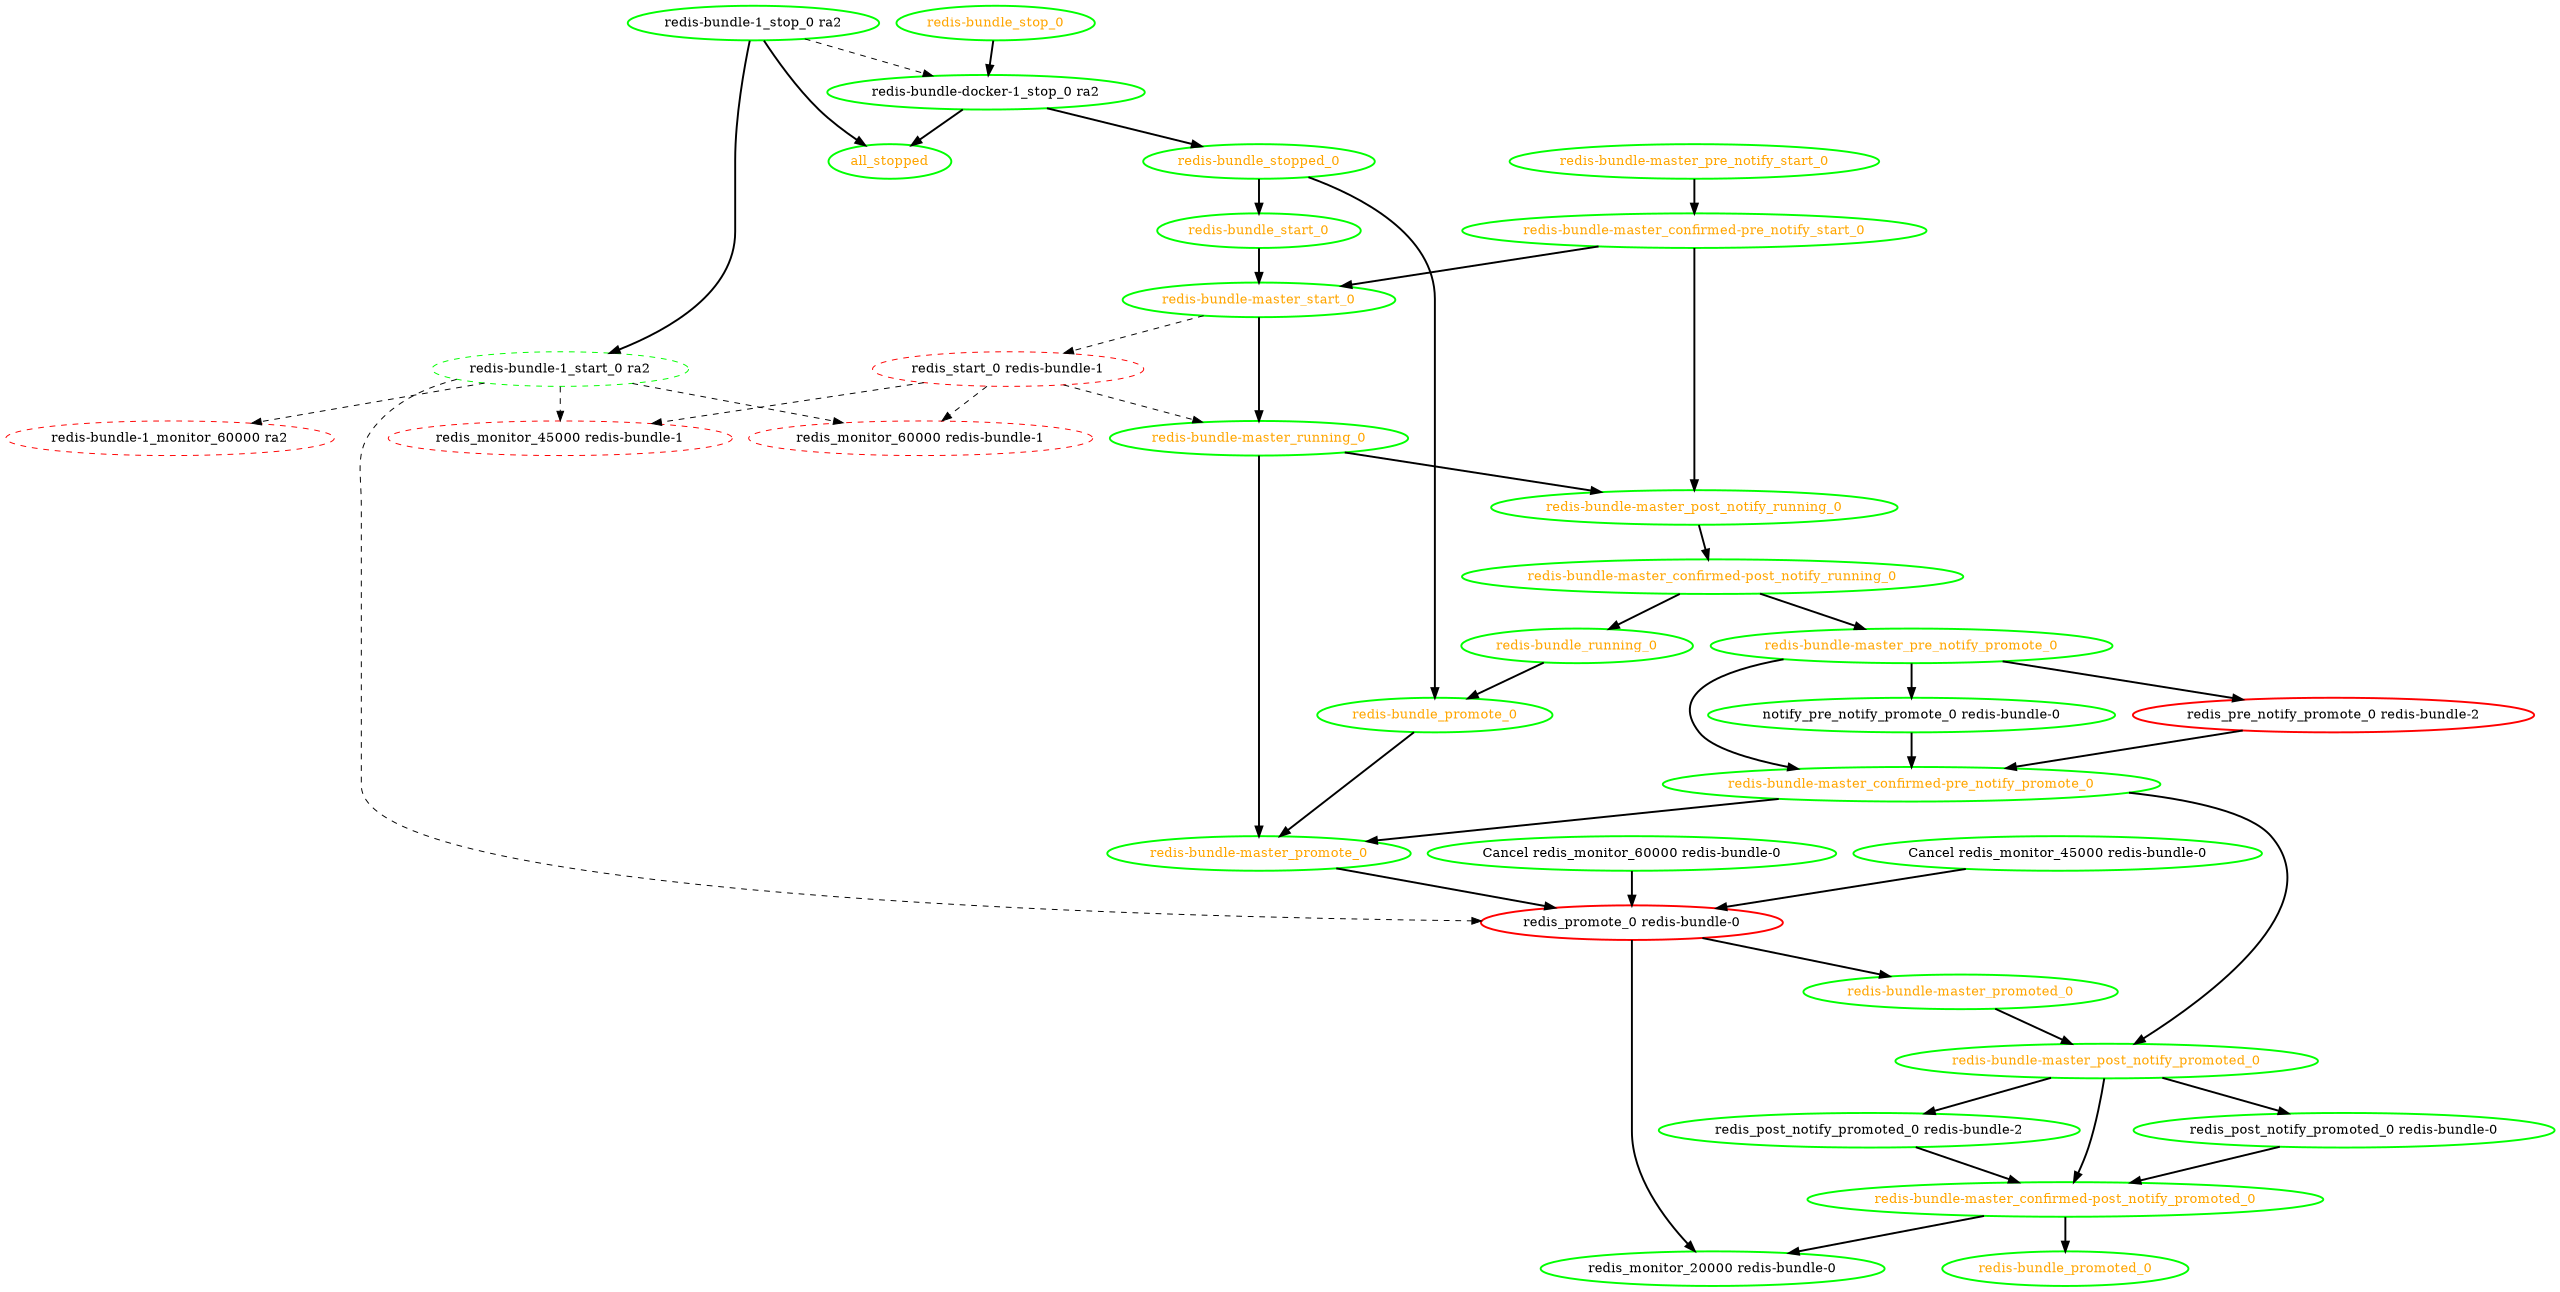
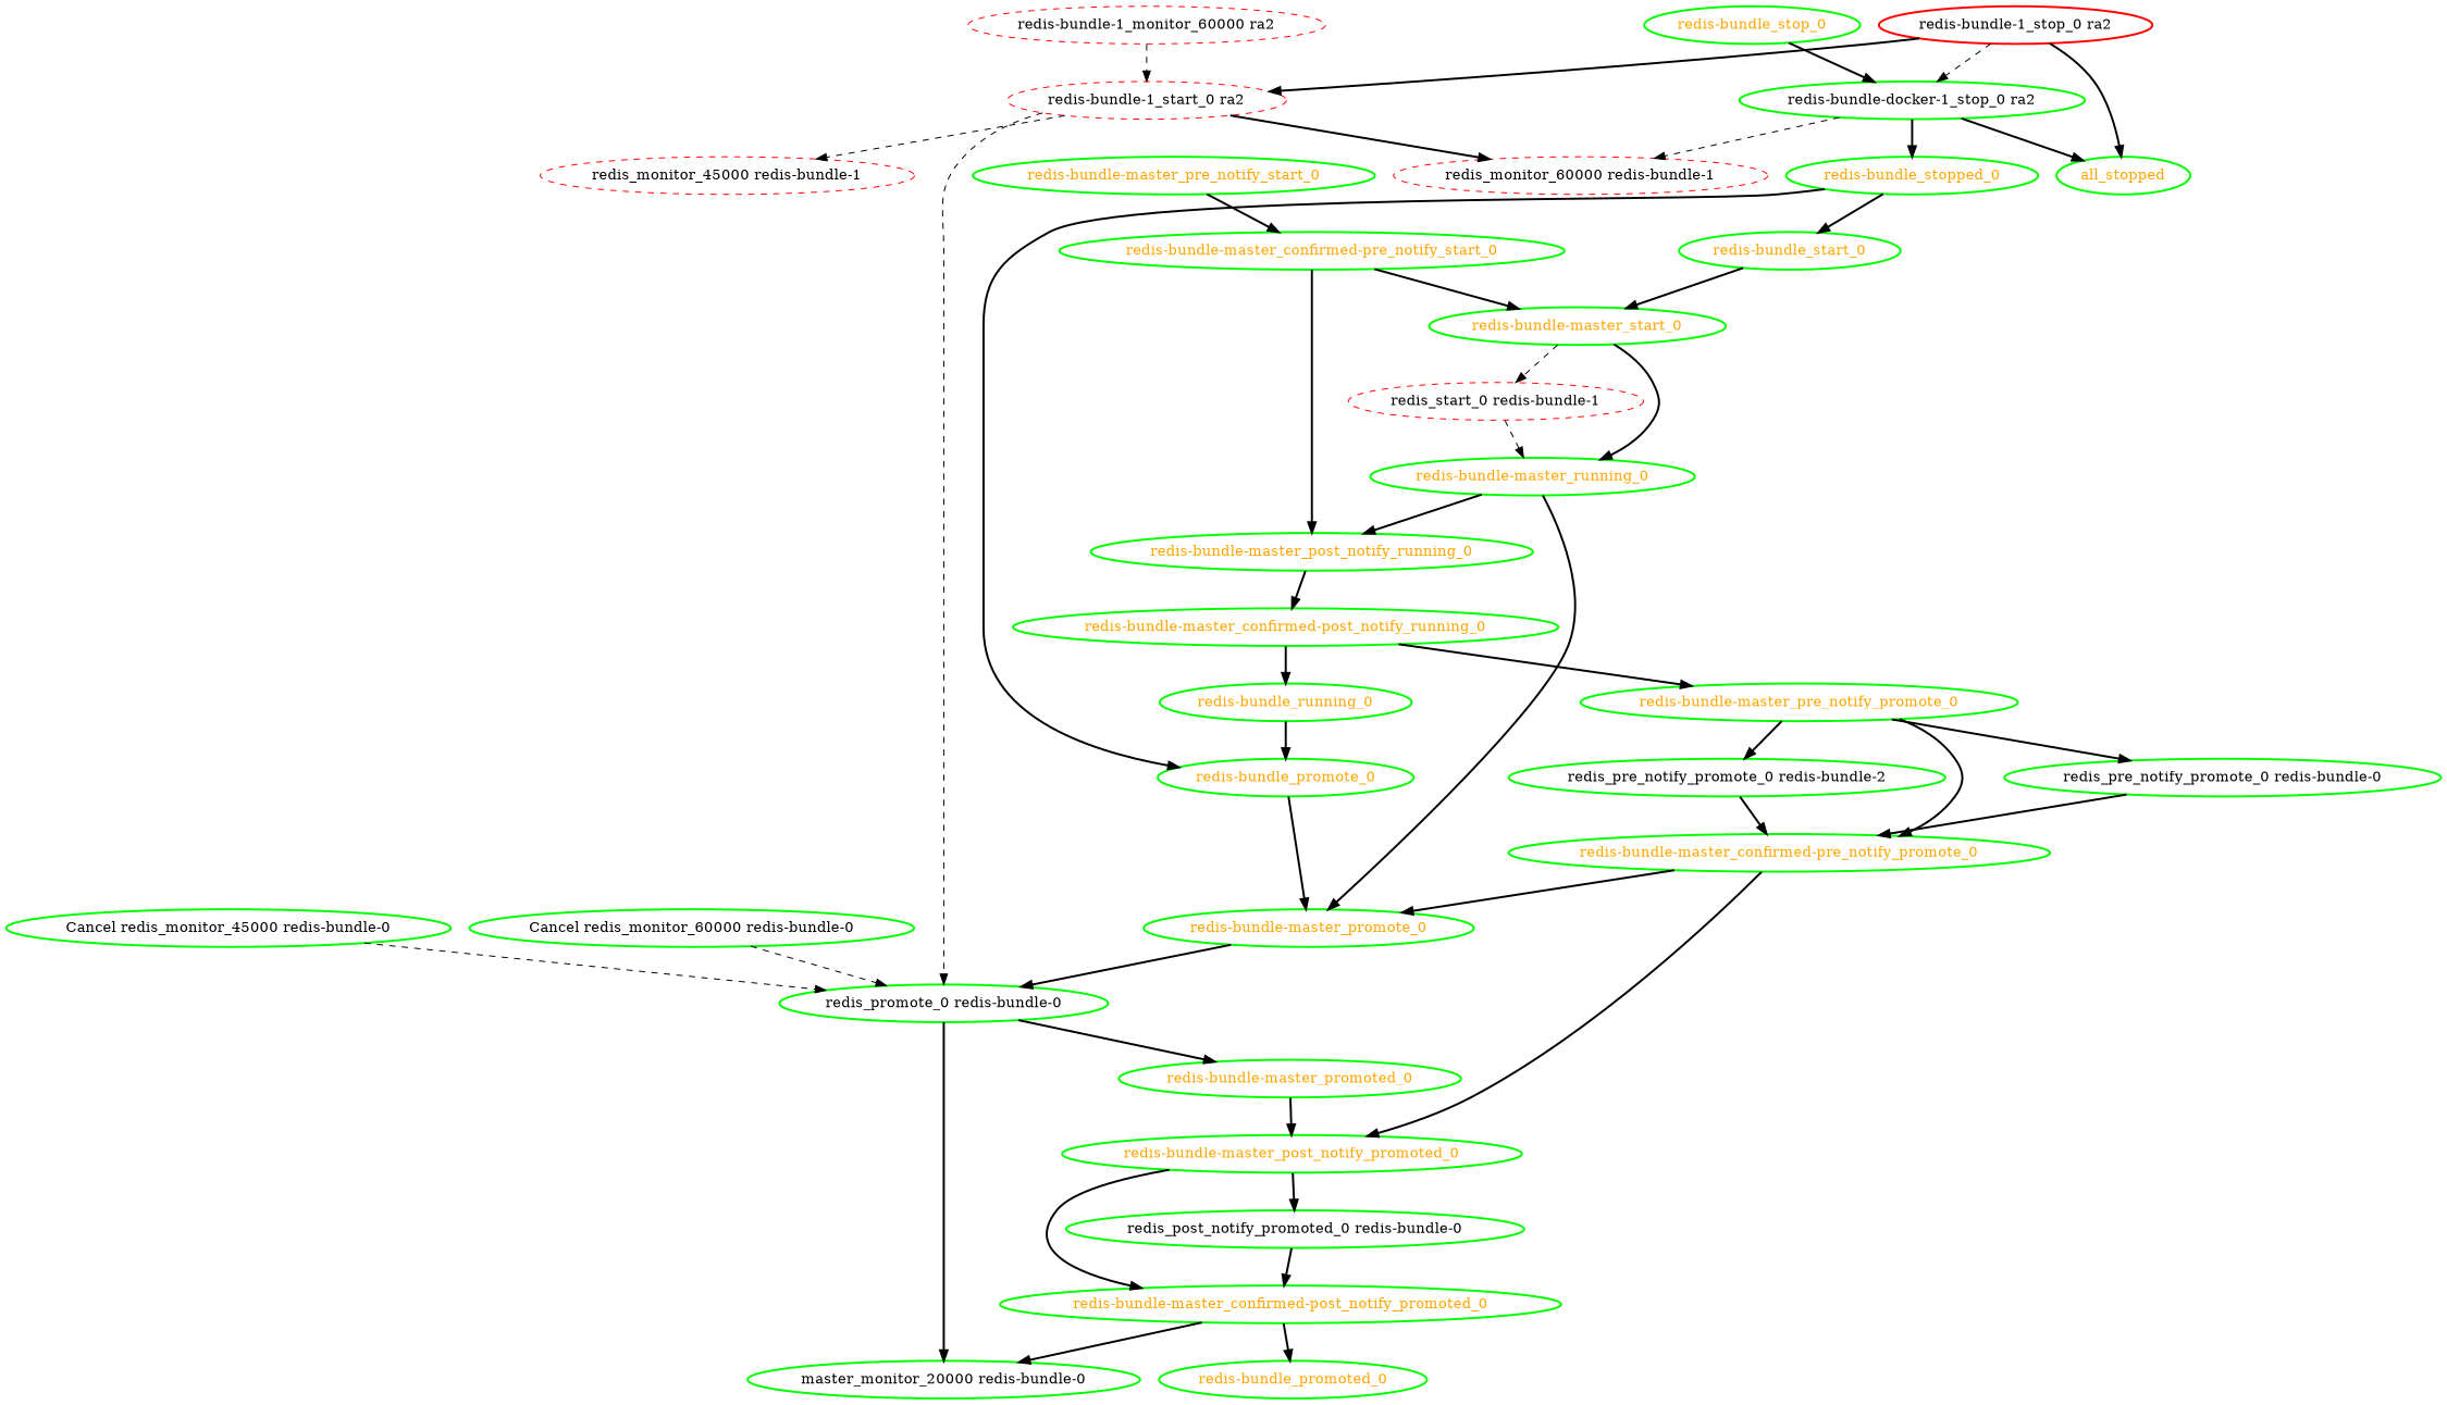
  digraph {
    node [color=green fontcolor=orange style=bold]
    edge [style=bold]
    "Cancel redis_monitor_45000 redis-bundle-0" [fontcolor=black]
-   "redis_promote_0 redis-bundle-0" [color=red fontcolor=black]
-   "redis_monitor_20000 redis-bundle-0" [fontcolor=black]
+   "redis_promote_0 redis-bundle-0" [fontcolor=black]
+   "redis_monitor_20000 redis-bundle-0" [fontcolor=black label="master_monitor_20000 redis-bundle-0"]
    "redis-bundle-master_promoted_0"
    "redis-bundle-master_post_notify_promoted_0"
    "Cancel redis_monitor_60000 redis-bundle-0" [fontcolor=black]
    "redis-bundle-1_monitor_60000 ra2" [color=red fontcolor=black style=dashed]
-   "redis-bundle-1_start_0 ra2" [fontcolor=black style=dashed]
+   "redis-bundle-1_start_0 ra2" [color=red fontcolor=black style=dashed]
    "redis_monitor_45000 redis-bundle-1" [color=red fontcolor=black style=dashed]
    "redis_monitor_60000 redis-bundle-1" [color=red fontcolor=black style=dashed]
    "redis_start_0 redis-bundle-1" [color=red fontcolor=black style=dashed]
    "redis-bundle-master_running_0"
    "redis-bundle-master_promote_0"
    "redis-bundle-master_post_notify_running_0"
-   "redis-bundle-1_stop_0 ra2" [fontcolor=black]
+   "redis-bundle-1_stop_0 ra2" [color=red fontcolor=black]
    all_stopped
    "redis-bundle-docker-1_stop_0 ra2" [fontcolor=black]
    "redis-bundle_stopped_0"
    "redis-bundle_promote_0"
    "redis-bundle_start_0"
    "redis-bundle-master_start_0"
    "redis-bundle-master_confirmed-post_notify_promoted_0"
    "redis-bundle_promoted_0"
    "redis-bundle-master_confirmed-post_notify_running_0"
    "redis-bundle-master_pre_notify_promote_0"
    "redis-bundle_running_0"
    "redis-bundle-master_confirmed-pre_notify_promote_0"
-   "redis_pre_notify_promote_0 redis-bundle-0" [fontcolor=black label="notify_pre_notify_promote_0 redis-bundle-0"]
-   "redis_pre_notify_promote_0 redis-bundle-2" [color=red fontcolor=black]
+   "redis_pre_notify_promote_0 redis-bundle-0" [fontcolor=black]
+   "redis_pre_notify_promote_0 redis-bundle-2" [fontcolor=black]
    "redis_post_notify_promoted_0 redis-bundle-0" [fontcolor=black]
-   "redis_post_notify_promoted_0 redis-bundle-2" [fontcolor=black]
    "redis-bundle-master_confirmed-pre_notify_start_0"
    "redis-bundle-master_pre_notify_start_0"
    "redis-bundle_stop_0"
-   "Cancel redis_monitor_45000 redis-bundle-0" -> "redis_promote_0 redis-bundle-0"
+   "Cancel redis_monitor_45000 redis-bundle-0" -> "redis_promote_0 redis-bundle-0" [style=dashed]
    "redis_promote_0 redis-bundle-0" -> "redis_monitor_20000 redis-bundle-0"
    "redis_promote_0 redis-bundle-0" -> "redis-bundle-master_promoted_0"
    "redis-bundle-master_promoted_0" -> "redis-bundle-master_post_notify_promoted_0"
    "redis-bundle-master_post_notify_promoted_0" -> "redis-bundle-master_confirmed-post_notify_promoted_0"
    "redis-bundle-master_post_notify_promoted_0" -> "redis_post_notify_promoted_0 redis-bundle-0"
-   "redis-bundle-master_post_notify_promoted_0" -> "redis_post_notify_promoted_0 redis-bundle-2"
-   "Cancel redis_monitor_60000 redis-bundle-0" -> "redis_promote_0 redis-bundle-0"
+   "Cancel redis_monitor_60000 redis-bundle-0" -> "redis_promote_0 redis-bundle-0" [style=dashed]
    "redis-bundle-1_start_0 ra2" -> "redis_promote_0 redis-bundle-0" [style=dashed]
-   "redis-bundle-1_start_0 ra2" -> "redis-bundle-1_monitor_60000 ra2" [style=dashed]
+   "redis-bundle-1_monitor_60000 ra2" -> "redis-bundle-1_start_0 ra2" [style=dashed]
    "redis-bundle-1_start_0 ra2" -> "redis_monitor_45000 redis-bundle-1" [style=dashed]
-   "redis-bundle-1_start_0 ra2" -> "redis_monitor_60000 redis-bundle-1" [style=dashed]
-   "redis_start_0 redis-bundle-1" -> "redis_monitor_45000 redis-bundle-1" [style=dashed]
-   "redis_start_0 redis-bundle-1" -> "redis_monitor_60000 redis-bundle-1" [style=dashed]
+   "redis-bundle-1_start_0 ra2" -> "redis_monitor_60000 redis-bundle-1"
+   "redis-bundle-docker-1_stop_0 ra2" -> "redis_monitor_60000 redis-bundle-1" [style=dashed]
    "redis_start_0 redis-bundle-1" -> "redis-bundle-master_running_0" [style=dashed]
    "redis-bundle-master_running_0" -> "redis-bundle-master_promote_0"
    "redis-bundle-master_running_0" -> "redis-bundle-master_post_notify_running_0"
    "redis-bundle-master_promote_0" -> "redis_promote_0 redis-bundle-0"
    "redis-bundle-master_post_notify_running_0" -> "redis-bundle-master_confirmed-post_notify_running_0"
    "redis-bundle-1_stop_0 ra2" -> "redis-bundle-1_start_0 ra2"
    "redis-bundle-1_stop_0 ra2" -> all_stopped
    "redis-bundle-1_stop_0 ra2" -> "redis-bundle-docker-1_stop_0 ra2" [style=dashed]
    "redis-bundle-docker-1_stop_0 ra2" -> all_stopped
    "redis-bundle-docker-1_stop_0 ra2" -> "redis-bundle_stopped_0"
    "redis-bundle_stopped_0" -> "redis-bundle_promote_0"
    "redis-bundle_stopped_0" -> "redis-bundle_start_0"
    "redis-bundle_promote_0" -> "redis-bundle-master_promote_0"
    "redis-bundle_start_0" -> "redis-bundle-master_start_0"
    "redis-bundle-master_start_0" -> "redis_start_0 redis-bundle-1" [style=dashed]
    "redis-bundle-master_start_0" -> "redis-bundle-master_running_0"
    "redis-bundle-master_confirmed-post_notify_promoted_0" -> "redis_monitor_20000 redis-bundle-0"
    "redis-bundle-master_confirmed-post_notify_promoted_0" -> "redis-bundle_promoted_0"
    "redis-bundle-master_confirmed-post_notify_running_0" -> "redis-bundle-master_pre_notify_promote_0"
    "redis-bundle-master_confirmed-post_notify_running_0" -> "redis-bundle_running_0"
    "redis-bundle-master_pre_notify_promote_0" -> "redis-bundle-master_confirmed-pre_notify_promote_0"
    "redis-bundle-master_pre_notify_promote_0" -> "redis_pre_notify_promote_0 redis-bundle-0"
    "redis-bundle-master_pre_notify_promote_0" -> "redis_pre_notify_promote_0 redis-bundle-2"
    "redis-bundle_running_0" -> "redis-bundle_promote_0"
    "redis-bundle-master_confirmed-pre_notify_promote_0" -> "redis-bundle-master_post_notify_promoted_0"
    "redis-bundle-master_confirmed-pre_notify_promote_0" -> "redis-bundle-master_promote_0"
    "redis_pre_notify_promote_0 redis-bundle-0" -> "redis-bundle-master_confirmed-pre_notify_promote_0"
    "redis_pre_notify_promote_0 redis-bundle-2" -> "redis-bundle-master_confirmed-pre_notify_promote_0"
    "redis_post_notify_promoted_0 redis-bundle-0" -> "redis-bundle-master_confirmed-post_notify_promoted_0"
-   "redis_post_notify_promoted_0 redis-bundle-2" -> "redis-bundle-master_confirmed-post_notify_promoted_0"
    "redis-bundle-master_confirmed-pre_notify_start_0" -> "redis-bundle-master_post_notify_running_0"
    "redis-bundle-master_confirmed-pre_notify_start_0" -> "redis-bundle-master_start_0"
    "redis-bundle-master_pre_notify_start_0" -> "redis-bundle-master_confirmed-pre_notify_start_0"
    "redis-bundle_stop_0" -> "redis-bundle-docker-1_stop_0 ra2"
  }
